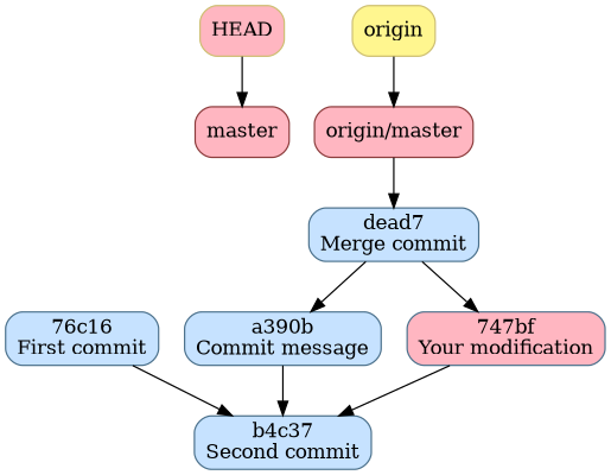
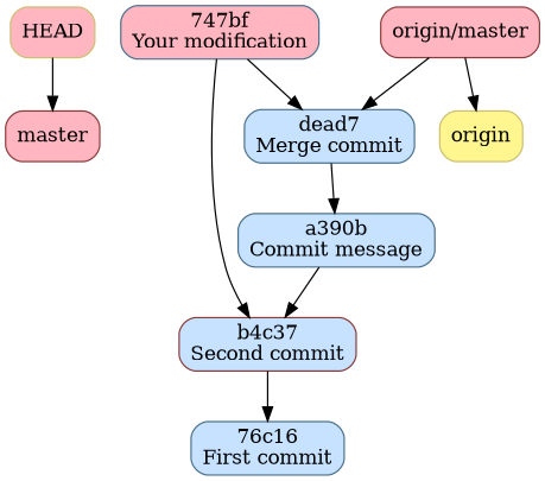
  digraph {
    node [color=skyblue4 fillcolor=lightpink shape=box style="rounded,filled"]
    n1 [color=indianred4 label=master]
    n2 [fillcolor=slategray1 label="dead7\nMerge commit"]
    n3 [fillcolor=slategray1 label="a390b\nCommit message"]
    n4 [label="747bf\nYour modification"]
-   n5 [fillcolor=slategray1 label="b4c37\nSecond commit"]
+   n5 [color=indianred4 fillcolor=slategray1 label="b4c37\nSecond commit"]
    n6 [color=lightgoldenrod3 label=HEAD]
    n7 [color=indianred4 label="origin/master"]
    n8 [color=lightgoldenrod3 fillcolor=khaki1 label=origin]
    n9 [fillcolor=slategray1 label="76c16\nFirst commit"]
    n2 -> n3
-   n2 -> n4
+   n4 -> n2
    n3 -> n5
    n4 -> n5
-   n9 -> n5
+   n5 -> n9
    n6 -> n1
    n7 -> n2
-   n8 -> n7
+   n7 -> n8
  }
